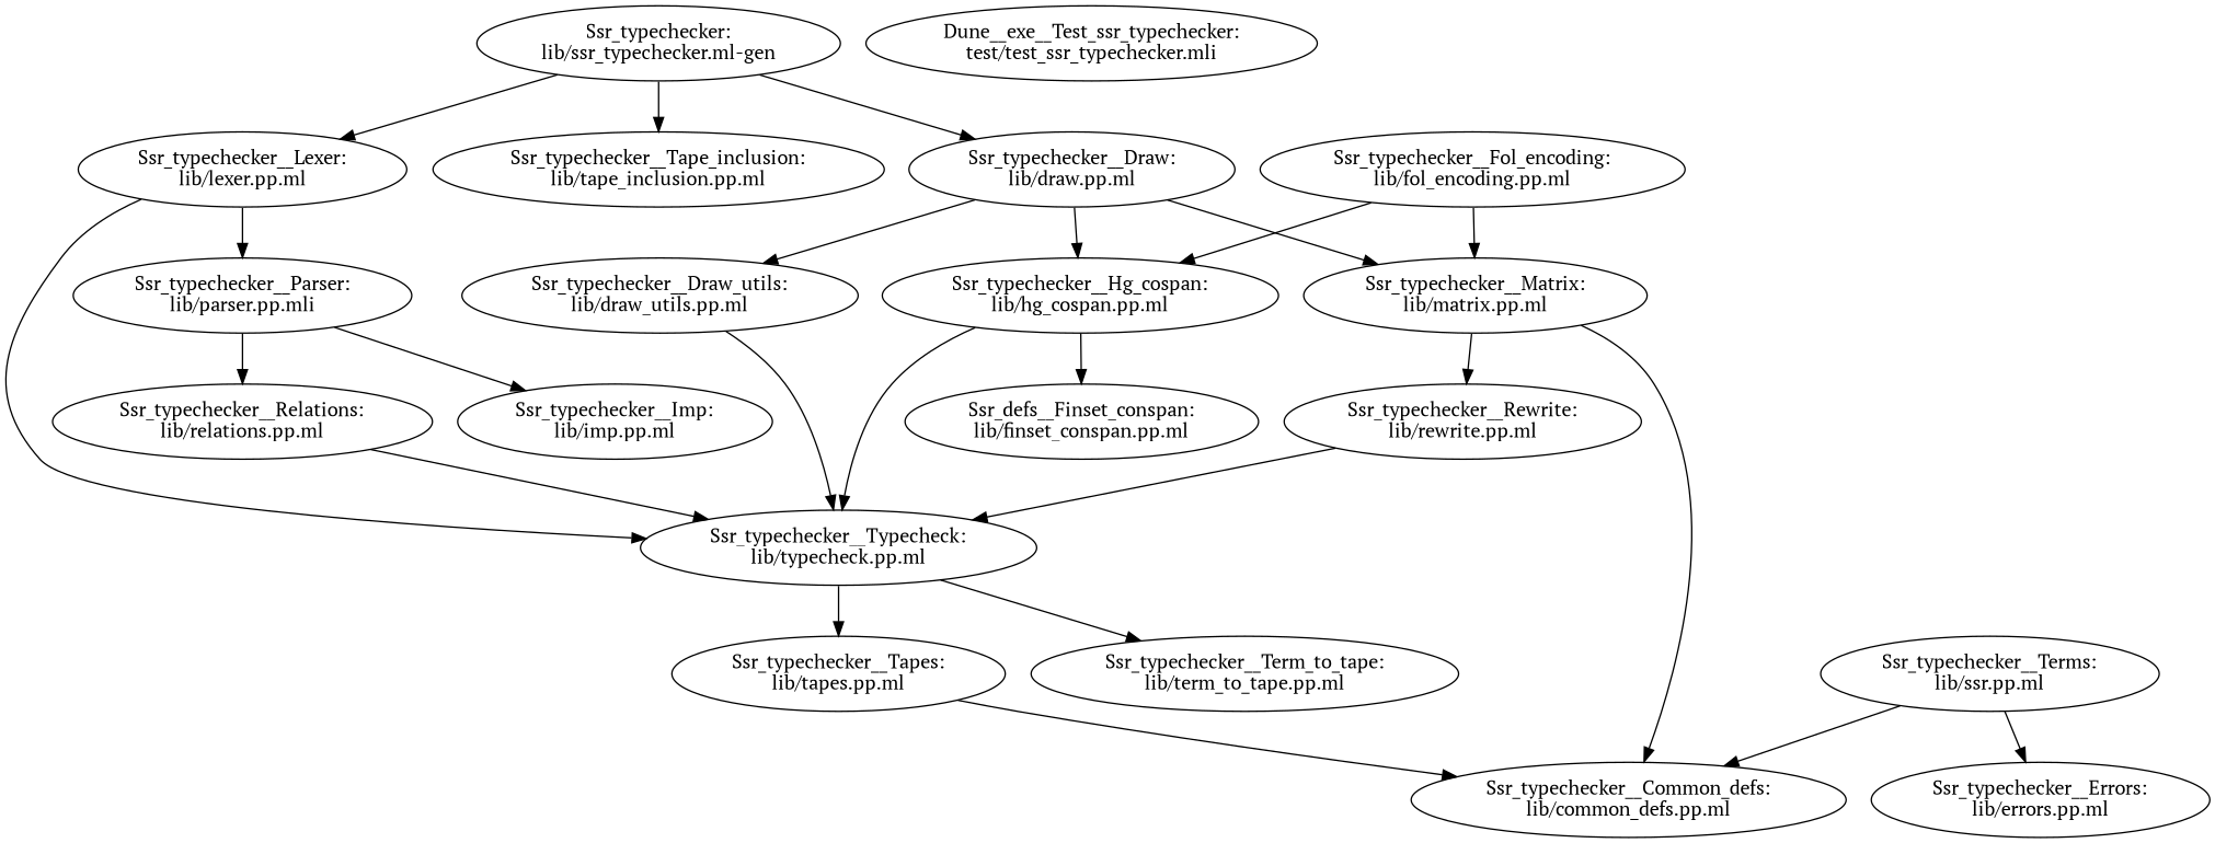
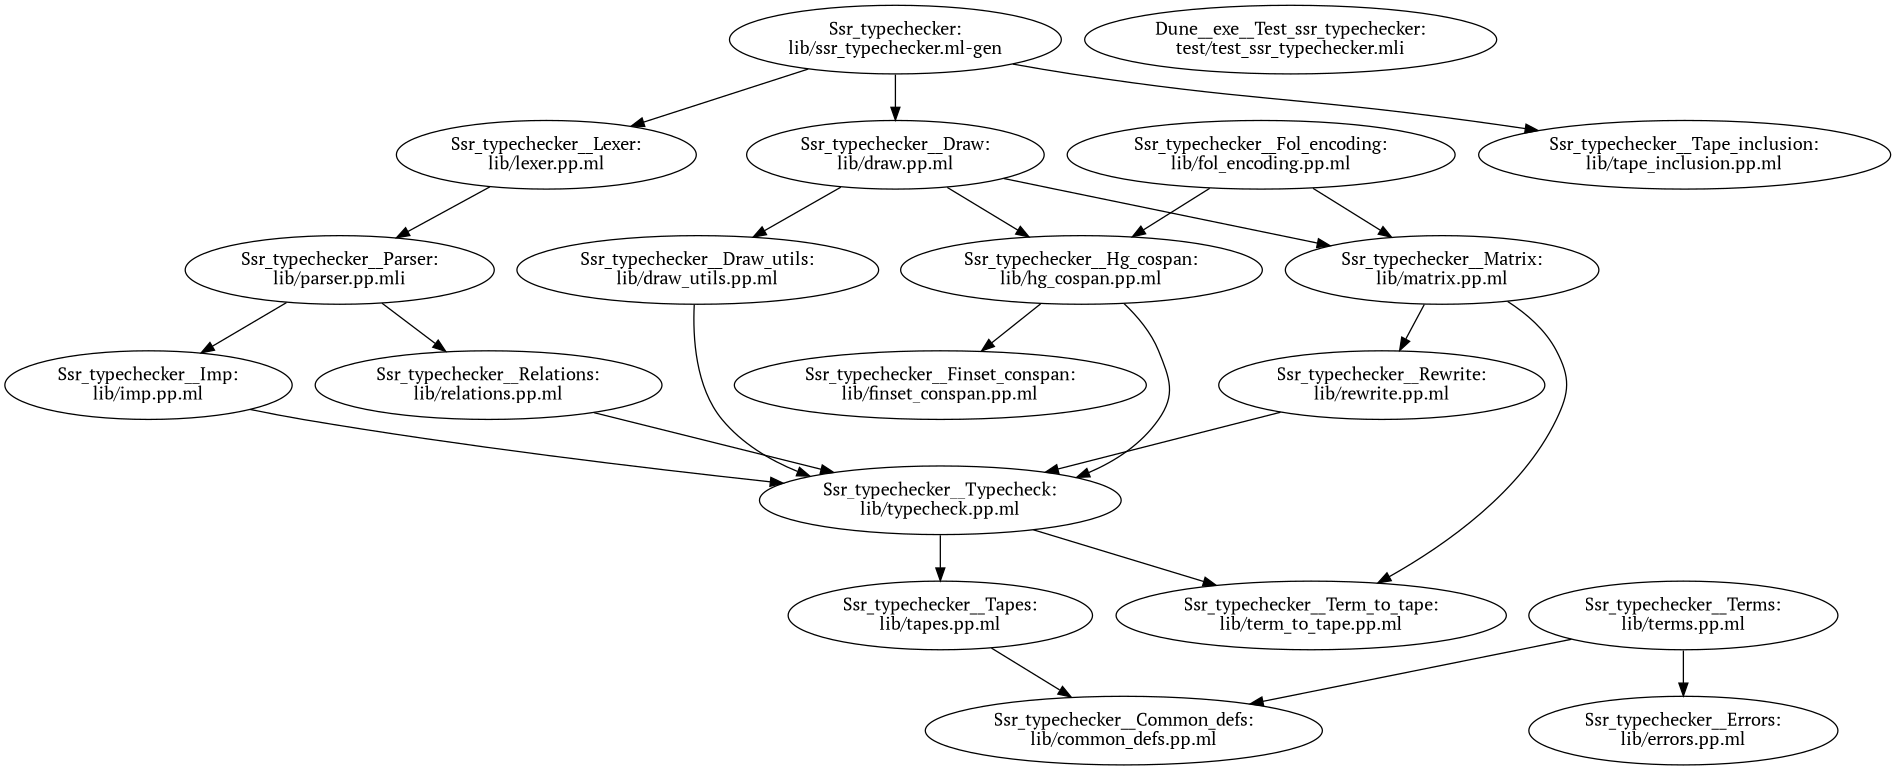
  digraph {
    fontname="PT Serif"
    node [fontname="PT Serif"]
    edge [fontname="PT Serif"]
    n1 [label="Ssr_typechecker:\nlib/ssr_typechecker.ml-gen"]
    n2 [label="Ssr_typechecker__Draw:\nlib/draw.pp.ml"]
    n3 [label="Ssr_typechecker__Lexer:\nlib/lexer.pp.ml"]
    n4 [label="Ssr_typechecker__Tape_inclusion:\nlib/tape_inclusion.pp.ml"]
    n5 [label="Dune__exe__Test_ssr_typechecker:\ntest/test_ssr_typechecker.mli"]
    n6 [label="Ssr_typechecker__Matrix:\nlib/matrix.pp.ml"]
    n7 [label="Ssr_typechecker__Draw_utils:\nlib/draw_utils.pp.ml"]
    n8 [label="Ssr_typechecker__Hg_cospan:\nlib/hg_cospan.pp.ml"]
    n9 [label="Ssr_typechecker__Rewrite:\nlib/rewrite.pp.ml"]
    n10 [label="Ssr_typechecker__Term_to_tape:\nlib/term_to_tape.pp.ml"]
    n11 [label="Ssr_typechecker__Typecheck:\nlib/typecheck.pp.ml"]
-   n12 [label="Ssr_defs__Finset_conspan:\nlib/finset_conspan.pp.ml"]
-   n13 [label="Ssr_typechecker__Terms:\nlib/ssr.pp.ml"]
+   n12 [label="Ssr_typechecker__Finset_conspan:\nlib/finset_conspan.pp.ml"]
+   n13 [label="Ssr_typechecker__Terms:\nlib/terms.pp.ml"]
    n14 [label="Ssr_typechecker__Errors:\nlib/errors.pp.ml"]
    n15 [label="Ssr_typechecker__Common_defs:\nlib/common_defs.pp.ml"]
    n16 [label="Ssr_typechecker__Imp:\nlib/imp.pp.ml"]
    n17 [label="Ssr_typechecker__Tapes:\nlib/tapes.pp.ml"]
    n18 [label="Ssr_typechecker__Parser:\nlib/parser.pp.mli"]
    n19 [label="Ssr_typechecker__Relations:\nlib/relations.pp.ml"]
    n20 [label="Ssr_typechecker__Fol_encoding:\nlib/fol_encoding.pp.ml"]
    n1 -> n2
    n1 -> n3
    n1 -> n4
    n2 -> n6
    n2 -> n7
    n2 -> n8
    n3 -> n18
    n6 -> n9
-   n6 -> n15
+   n6 -> n10
    n7 -> n11
    n8 -> n11
    n8 -> n12
    n9 -> n11
    n11 -> n10
    n11 -> n17
    n13 -> n14
    n13 -> n15
-   n3 -> n11
+   n16 -> n11
    n17 -> n15
    n18 -> n16
    n18 -> n19
    n19 -> n11
    n20 -> n6
    n20 -> n8
  }
